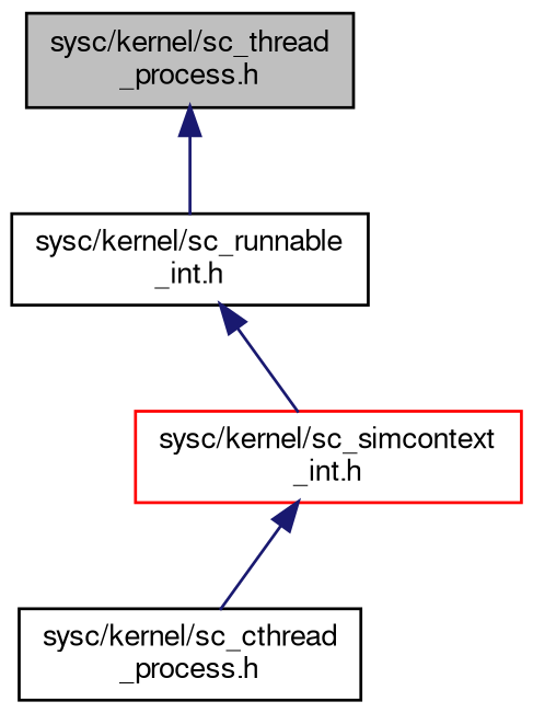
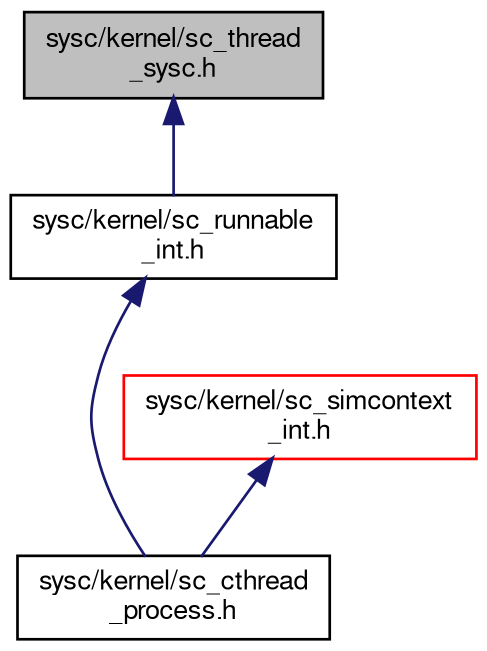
  digraph {
    node [color=black fillcolor=white fontname=FreeSans fontsize=10 shape=record style=filled]
    edge [color=midnightblue dir=back fontname=FreeSans fontsize=10 labelfontname=FreeSans labelfontsize=10 style=solid]
-   n1 [fillcolor=grey75 fontcolor=black height=0.2 label="sysc/kernel/sc_thread\l_process.h" width=0.4]
+   n1 [fillcolor=grey75 fontcolor=black height=0.2 label="sysc/kernel/sc_thread\l_sysc.h" width=0.4]
    n2 [height=0.2 label="sysc/kernel/sc_runnable\l_int.h" width=0.4]
    n3 [height=0.2 label="sysc/kernel/sc_cthread\l_process.h" width=0.4]
    n4 [color=red height=0.2 label="sysc/kernel/sc_simcontext\l_int.h" width=0.4]
    n1 -> n2
-   n2 -> n4
+   n2 -> n3
    n4 -> n3
  }
